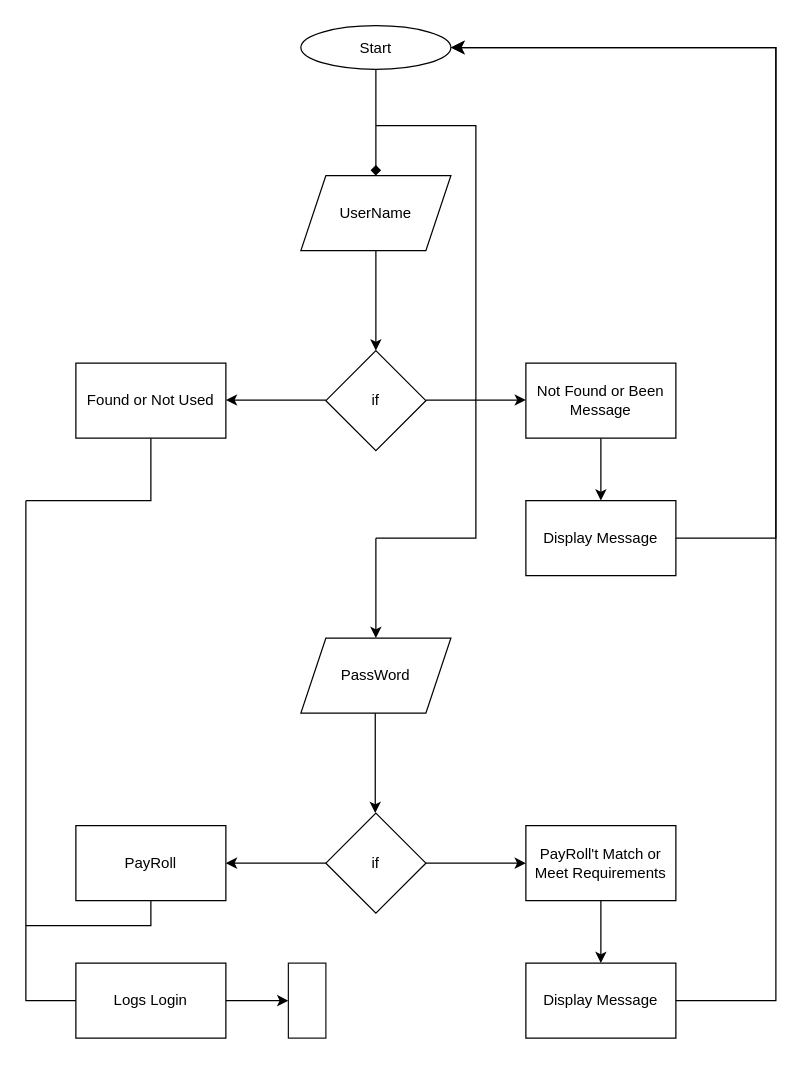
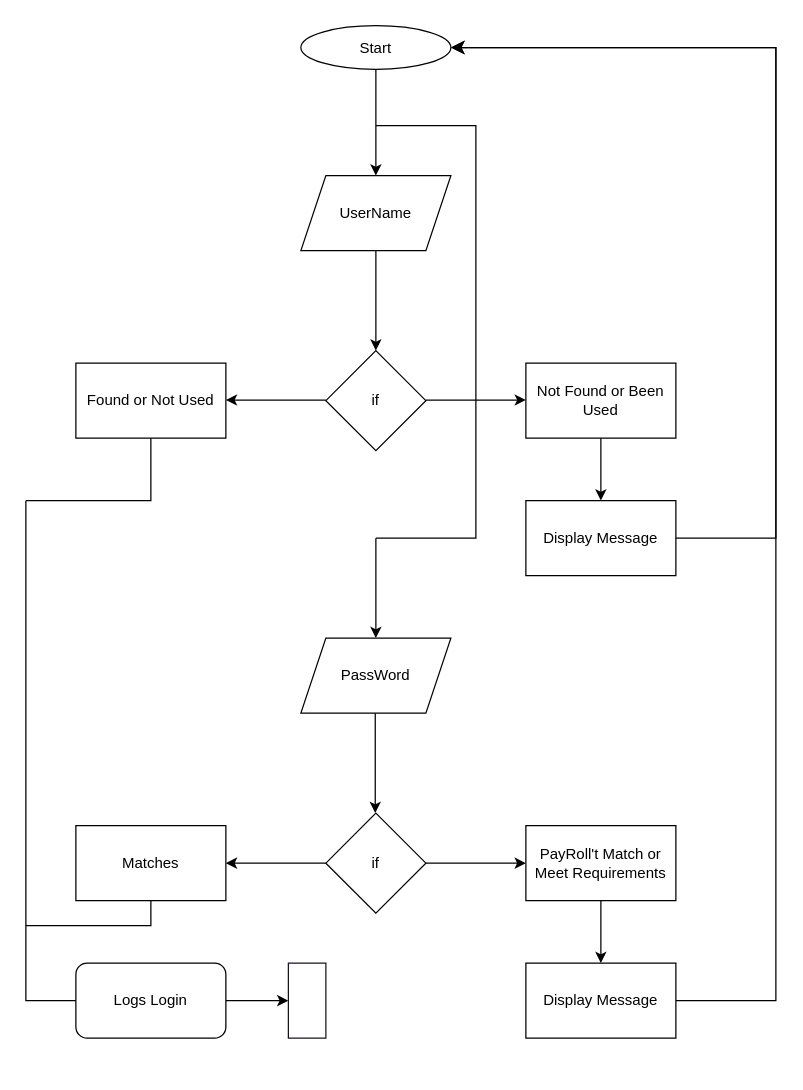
  <mxCell id="0" />
  <mxCell id="1" parent="0" />
  <mxCell id="2" value="UserName" style="shape=parallelogram;perimeter=parallelogramPerimeter;whiteSpace=wrap;html=1;fixedSize=1;" vertex="1" parent="1"><mxGeometry x="240" y="140" width="120" height="60" as="geometry" /></mxCell>
  <mxCell id="3" value="Start" style="ellipse;whiteSpace=wrap;html=1;" vertex="1" parent="1"><mxGeometry x="240" y="20" width="120" height="35" as="geometry" /></mxCell>
  <mxCell id="4" value="if" style="rhombus;whiteSpace=wrap;html=1;" vertex="1" parent="1"><mxGeometry x="260" y="280" width="80" height="80" as="geometry" /></mxCell>
- <mxCell id="5" value="Not Found or Been Message" style="rounded=0;whiteSpace=wrap;html=1;" vertex="1" parent="1"><mxGeometry x="420" y="290" width="120" height="60" as="geometry" /></mxCell>
+ <mxCell id="5" value="Not Found or Been Used" style="rounded=0;whiteSpace=wrap;html=1;" vertex="1" parent="1"><mxGeometry x="420" y="290" width="120" height="60" as="geometry" /></mxCell>
  <mxCell id="6" value="Found or Not Used" style="rounded=0;whiteSpace=wrap;html=1;" vertex="1" parent="1"><mxGeometry x="60" y="290" width="120" height="60" as="geometry" /></mxCell>
  <mxCell id="7" value="Display Message" style="rounded=0;whiteSpace=wrap;html=1;" vertex="1" parent="1"><mxGeometry x="420" y="400" width="120" height="60" as="geometry" /></mxCell>
  <mxCell id="8" value="if" style="rhombus;whiteSpace=wrap;html=1;" vertex="1" parent="1"><mxGeometry x="260" y="650" width="80" height="80" as="geometry" /></mxCell>
  <mxCell id="9" value="PayRoll't Match or Meet Requirements" style="rounded=0;whiteSpace=wrap;html=1;" vertex="1" parent="1"><mxGeometry x="420" y="660" width="120" height="60" as="geometry" /></mxCell>
- <mxCell id="10" value="PayRoll" style="rounded=0;whiteSpace=wrap;html=1;" vertex="1" parent="1"><mxGeometry x="60" y="660" width="120" height="60" as="geometry" /></mxCell>
+ <mxCell id="10" value="Matches" style="rounded=0;whiteSpace=wrap;html=1;" vertex="1" parent="1"><mxGeometry x="60" y="660" width="120" height="60" as="geometry" /></mxCell>
  <mxCell id="11" value="Display Message" style="rounded=0;whiteSpace=wrap;html=1;" vertex="1" parent="1"><mxGeometry x="420" y="770" width="120" height="60" as="geometry" /></mxCell>
  <mxCell id="12" value="PassWord" style="shape=parallelogram;perimeter=parallelogramPerimeter;whiteSpace=wrap;html=1;fixedSize=1;" vertex="1" parent="1"><mxGeometry x="240" y="510" width="120" height="60" as="geometry" /></mxCell>
  <mxCell id="13" value="" style="edgeStyle=elbowEdgeStyle;elbow=horizontal;endArrow=classic;html=1;curved=0;rounded=0;endSize=8;startSize=8;entryX=1;entryY=0.5;entryDx=0;entryDy=0;exitX=1;exitY=0.5;exitDx=0;exitDy=0;" edge="1" parent="1" source="11" target="3"><mxGeometry width="50" height="50" relative="1" as="geometry"><mxPoint x="540" y="860" as="sourcePoint" /><mxPoint x="590" y="810" as="targetPoint" /><Array as="points"><mxPoint x="620" y="850" /></Array></mxGeometry></mxCell>
  <mxCell id="14" value="" style="edgeStyle=elbowEdgeStyle;elbow=horizontal;endArrow=classic;html=1;curved=0;rounded=0;endSize=8;startSize=8;exitX=1;exitY=0.5;exitDx=0;exitDy=0;entryX=1;entryY=0.5;entryDx=0;entryDy=0;" edge="1" parent="1" source="7" target="3"><mxGeometry width="50" height="50" relative="1" as="geometry"><mxPoint x="560" y="430" as="sourcePoint" /><mxPoint x="610" y="380" as="targetPoint" /><Array as="points"><mxPoint x="620" y="420" /></Array></mxGeometry></mxCell>
  <mxCell id="15" value="" style="endArrow=classic;html=1;entryX=0.5;entryY=0;entryDx=0;entryDy=0;exitX=0.5;exitY=1;exitDx=0;exitDy=0;" edge="1" parent="1" source="2" target="4"><mxGeometry width="50" height="50" relative="1" as="geometry"><mxPoint x="310" y="230" as="sourcePoint" /><mxPoint x="430" y="600" as="targetPoint" /></mxGeometry></mxCell>
- <mxCell id="16" value="" style="endArrow=diamond;html=1;exitX=0.5;exitY=1;exitDx=0;exitDy=0;" edge="1" parent="1" source="3" target="2"><mxGeometry width="50" height="50" relative="1" as="geometry"><mxPoint x="370" y="250" as="sourcePoint" /><mxPoint x="370" y="330" as="targetPoint" /></mxGeometry></mxCell>
+ <mxCell id="16" value="" style="endArrow=classic;html=1;exitX=0.5;exitY=1;exitDx=0;exitDy=0;" edge="1" parent="1" source="3" target="2"><mxGeometry width="50" height="50" relative="1" as="geometry"><mxPoint x="370" y="250" as="sourcePoint" /><mxPoint x="370" y="330" as="targetPoint" /></mxGeometry></mxCell>
  <mxCell id="17" value="" style="endArrow=classic;html=1;entryX=0.5;entryY=0;entryDx=0;entryDy=0;exitX=0.5;exitY=1;exitDx=0;exitDy=0;" edge="1" parent="1"><mxGeometry width="50" height="50" relative="1" as="geometry"><mxPoint x="299.5" y="570" as="sourcePoint" /><mxPoint x="299.5" y="650" as="targetPoint" /></mxGeometry></mxCell>
  <mxCell id="18" value="" style="edgeStyle=elbowEdgeStyle;elbow=horizontal;endArrow=none;html=1;curved=0;rounded=0;endSize=8;startSize=8;endFill=0;" edge="1" parent="1"><mxGeometry width="50" height="50" relative="1" as="geometry"><mxPoint x="300" y="100" as="sourcePoint" /><mxPoint x="300" y="430" as="targetPoint" /><Array as="points"><mxPoint x="380" y="440" /></Array></mxGeometry></mxCell>
  <mxCell id="19" value="" style="endArrow=classic;html=1;entryX=0.5;entryY=0;entryDx=0;entryDy=0;" edge="1" parent="1" target="12"><mxGeometry width="50" height="50" relative="1" as="geometry"><mxPoint x="300" y="430" as="sourcePoint" /><mxPoint x="470" y="330" as="targetPoint" /></mxGeometry></mxCell>
  <mxCell id="20" value="" style="endArrow=classic;html=1;exitX=0.5;exitY=1;exitDx=0;exitDy=0;entryX=0.5;entryY=0;entryDx=0;entryDy=0;" edge="1" parent="1" source="5" target="7"><mxGeometry width="50" height="50" relative="1" as="geometry"><mxPoint x="460" y="500" as="sourcePoint" /><mxPoint x="510" y="450" as="targetPoint" /></mxGeometry></mxCell>
  <mxCell id="21" value="" style="endArrow=classic;html=1;exitX=0.5;exitY=1;exitDx=0;exitDy=0;entryX=0.5;entryY=0;entryDx=0;entryDy=0;" edge="1" parent="1" source="9" target="11"><mxGeometry width="50" height="50" relative="1" as="geometry"><mxPoint x="490" y="300" as="sourcePoint" /><mxPoint x="490" y="350" as="targetPoint" /></mxGeometry></mxCell>
  <mxCell id="22" value="" style="endArrow=classic;html=1;exitX=0;exitY=0.5;exitDx=0;exitDy=0;entryX=1;entryY=0.5;entryDx=0;entryDy=0;" edge="1" parent="1" source="8" target="10"><mxGeometry width="50" height="50" relative="1" as="geometry"><mxPoint x="500" y="310" as="sourcePoint" /><mxPoint x="500" y="360" as="targetPoint" /></mxGeometry></mxCell>
  <mxCell id="23" value="" style="endArrow=classic;html=1;exitX=1;exitY=0.5;exitDx=0;exitDy=0;entryX=0;entryY=0.5;entryDx=0;entryDy=0;" edge="1" parent="1" source="8" target="9"><mxGeometry width="50" height="50" relative="1" as="geometry"><mxPoint x="510" y="320" as="sourcePoint" /><mxPoint x="510" y="370" as="targetPoint" /></mxGeometry></mxCell>
  <mxCell id="24" value="" style="endArrow=classic;html=1;exitX=0;exitY=0.5;exitDx=0;exitDy=0;entryX=1;entryY=0.5;entryDx=0;entryDy=0;" edge="1" parent="1"><mxGeometry width="50" height="50" relative="1" as="geometry"><mxPoint x="260" y="319.5" as="sourcePoint" /><mxPoint x="180" y="319.5" as="targetPoint" /></mxGeometry></mxCell>
  <mxCell id="25" value="" style="endArrow=classic;html=1;entryX=0;entryY=0.5;entryDx=0;entryDy=0;" edge="1" parent="1"><mxGeometry width="50" height="50" relative="1" as="geometry"><mxPoint x="340" y="319.5" as="sourcePoint" /><mxPoint x="420" y="319.5" as="targetPoint" /></mxGeometry></mxCell>
  <mxCell id="26" value="" style="edgeStyle=segmentEdgeStyle;endArrow=none;html=1;curved=0;rounded=0;endSize=8;startSize=8;endFill=0;" edge="1" parent="1"><mxGeometry width="50" height="50" relative="1" as="geometry"><mxPoint x="20" y="740" as="sourcePoint" /><mxPoint x="120" y="720" as="targetPoint" /><Array as="points"><mxPoint x="20" y="740" /><mxPoint x="120" y="740" /></Array></mxGeometry></mxCell>
  <mxCell id="27" value="" style="edgeStyle=segmentEdgeStyle;endArrow=none;html=1;curved=0;rounded=0;endSize=8;startSize=8;endFill=0;" edge="1" parent="1"><mxGeometry width="50" height="50" relative="1" as="geometry"><mxPoint x="20" y="400" as="sourcePoint" /><mxPoint x="120" y="350" as="targetPoint" /></mxGeometry></mxCell>
  <mxCell id="28" value="" style="edgeStyle=elbowEdgeStyle;elbow=vertical;endArrow=classic;html=1;curved=0;rounded=0;endSize=8;startSize=8;entryX=0.5;entryY=0;entryDx=0;entryDy=0;" edge="1" parent="1" target="30"><mxGeometry width="50" height="50" relative="1" as="geometry"><mxPoint x="20" y="400" as="sourcePoint" /><mxPoint x="220" y="860" as="targetPoint" /><Array as="points"><mxPoint x="70" y="800" /></Array></mxGeometry></mxCell>
  <mxCell id="29" value="" style="edgeStyle=none;html=1;endArrow=classic;endFill=1;entryX=0;entryY=0.5;entryDx=0;entryDy=0;" edge="1" parent="1" source="30" target="31"><mxGeometry relative="1" as="geometry" /></mxCell>
- <mxCell id="30" value="Logs Login" style="whiteSpace=wrap;html=1;" vertex="1" parent="1"><mxGeometry x="60" y="770" width="120" height="60" as="geometry" /></mxCell>
+ <mxCell id="30" value="Logs Login" style="whiteSpace=wrap;html=1;rounded=1;" vertex="1" parent="1"><mxGeometry x="60" y="770" width="120" height="60" as="geometry" /></mxCell>
  <mxCell id="31" value="" style="rounded=0;whiteSpace=wrap;html=1;strokeColor=#18141D;" vertex="1" parent="1"><mxGeometry x="230" y="770" width="30" height="60" as="geometry" /></mxCell>
